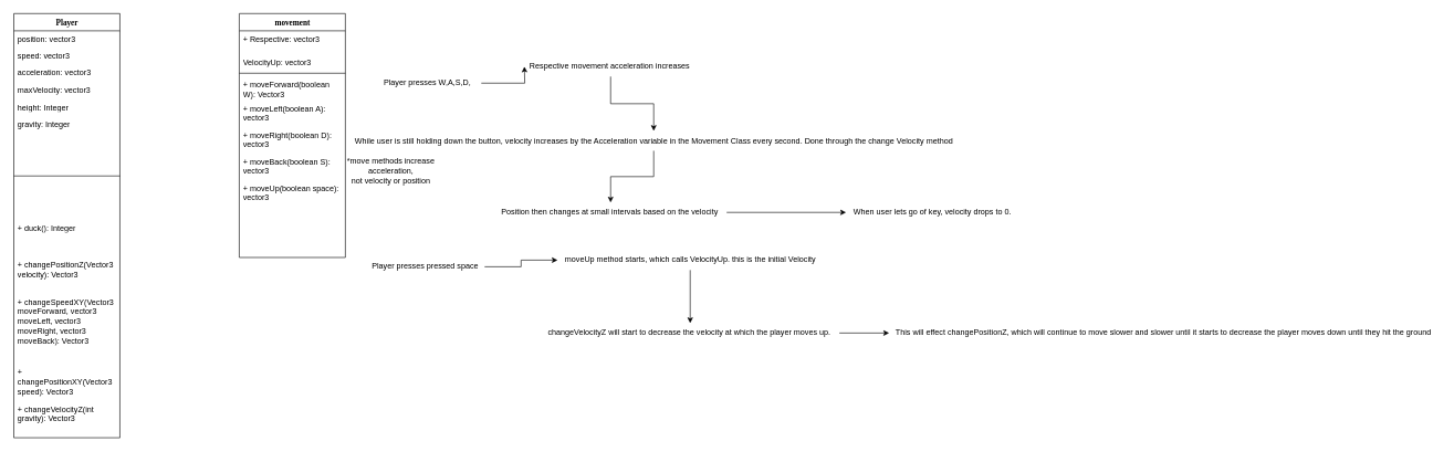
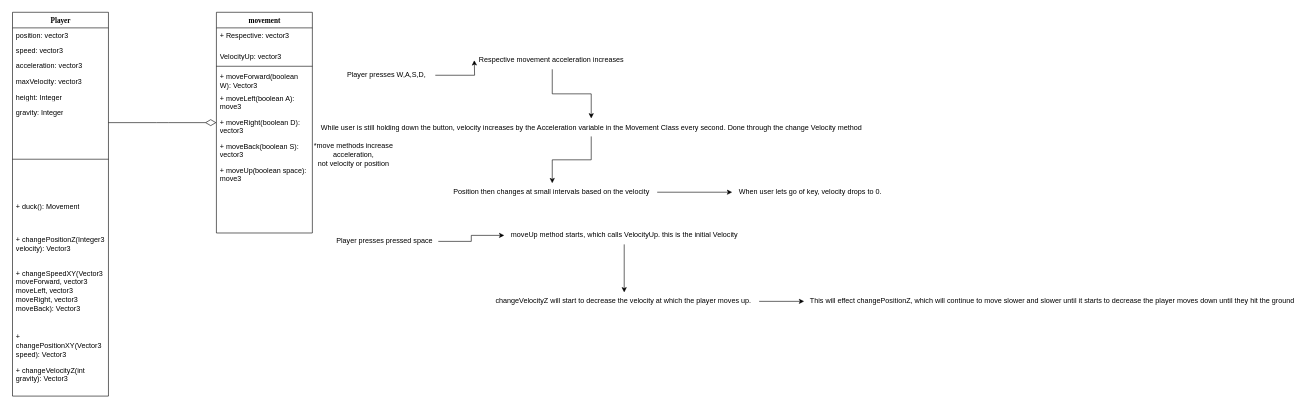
  <mxCell id="0" />
  <mxCell id="1" parent="0" />
  <mxCell id="2" value="Player" style="swimlane;html=1;fontStyle=1;align=center;verticalAlign=top;childLayout=stackLayout;horizontal=1;startSize=26;horizontalStack=0;resizeParent=1;resizeLast=0;collapsible=1;marginBottom=0;swimlaneFillColor=#ffffff;rounded=0;shadow=0;comic=0;labelBackgroundColor=none;strokeWidth=1;fillColor=none;fontFamily=Verdana;fontSize=12" parent="1" vertex="1"><mxGeometry x="20" y="20" width="160" height="640" as="geometry" /></mxCell>
  <mxCell id="3" value="position: vector3" style="text;html=1;strokeColor=none;fillColor=none;align=left;verticalAlign=top;spacingLeft=4;spacingRight=4;whiteSpace=wrap;overflow=hidden;rotatable=0;points=[[0,0.5],[1,0.5]];portConstraint=eastwest;" parent="2" vertex="1"><mxGeometry y="26" width="160" height="24" as="geometry" /></mxCell>
  <mxCell id="4" value="speed: vector3" style="text;html=1;strokeColor=none;fillColor=none;align=left;verticalAlign=top;spacingLeft=4;spacingRight=4;whiteSpace=wrap;overflow=hidden;rotatable=0;points=[[0,0.5],[1,0.5]];portConstraint=eastwest;" parent="2" vertex="1"><mxGeometry y="50" width="160" height="26" as="geometry" /></mxCell>
  <mxCell id="5" value="acceleration: vector3" style="text;html=1;strokeColor=none;fillColor=none;align=left;verticalAlign=top;spacingLeft=4;spacingRight=4;whiteSpace=wrap;overflow=hidden;rotatable=0;points=[[0,0.5],[1,0.5]];portConstraint=eastwest;" parent="2" vertex="1"><mxGeometry y="76" width="160" height="26" as="geometry" /></mxCell>
  <mxCell id="6" value="maxVelocity: vector3" style="text;html=1;strokeColor=none;fillColor=none;align=left;verticalAlign=top;spacingLeft=4;spacingRight=4;whiteSpace=wrap;overflow=hidden;rotatable=0;points=[[0,0.5],[1,0.5]];portConstraint=eastwest;" parent="2" vertex="1"><mxGeometry y="102" width="160" height="26" as="geometry" /></mxCell>
  <mxCell id="7" value="height: Integer" style="text;html=1;strokeColor=none;fillColor=none;align=left;verticalAlign=top;spacingLeft=4;spacingRight=4;whiteSpace=wrap;overflow=hidden;rotatable=0;points=[[0,0.5],[1,0.5]];portConstraint=eastwest;" parent="2" vertex="1"><mxGeometry y="128" width="160" height="26" as="geometry" /></mxCell>
  <mxCell id="8" value="gravity: Integer" style="text;html=1;strokeColor=none;fillColor=none;align=left;verticalAlign=top;spacingLeft=4;spacingRight=4;whiteSpace=wrap;overflow=hidden;rotatable=0;points=[[0,0.5],[1,0.5]];portConstraint=eastwest;" vertex="1" parent="2"><mxGeometry y="154" width="160" height="26" as="geometry" /></mxCell>
  <mxCell id="9" value="" style="line;html=1;strokeWidth=1;fillColor=none;align=left;verticalAlign=middle;spacingTop=-1;spacingLeft=3;spacingRight=3;rotatable=0;labelPosition=right;points=[];portConstraint=eastwest;" vertex="1" parent="2"><mxGeometry y="180" width="160" height="130" as="geometry" /></mxCell>
- <mxCell id="10" value="+ duck(): Integer" style="text;html=1;strokeColor=none;fillColor=none;align=left;verticalAlign=top;spacingLeft=4;spacingRight=4;whiteSpace=wrap;overflow=hidden;rotatable=0;points=[[0,0.5],[1,0.5]];portConstraint=eastwest;" vertex="1" parent="2"><mxGeometry y="310" width="160" height="56" as="geometry" /></mxCell>
- <mxCell id="11" value="+ changePositionZ(Vector3 velocity): Vector3" style="text;html=1;strokeColor=none;fillColor=none;align=left;verticalAlign=top;spacingLeft=4;spacingRight=4;whiteSpace=wrap;overflow=hidden;rotatable=0;points=[[0,0.5],[1,0.5]];portConstraint=eastwest;" vertex="1" parent="2"><mxGeometry y="366" width="160" height="56" as="geometry" /></mxCell>
+ <mxCell id="10" value="+ duck(): Movement" style="text;html=1;strokeColor=none;fillColor=none;align=left;verticalAlign=top;spacingLeft=4;spacingRight=4;whiteSpace=wrap;overflow=hidden;rotatable=0;points=[[0,0.5],[1,0.5]];portConstraint=eastwest;" vertex="1" parent="2"><mxGeometry y="310" width="160" height="56" as="geometry" /></mxCell>
+ <mxCell id="11" value="+ changePositionZ(Integer3 velocity): Vector3" style="text;html=1;strokeColor=none;fillColor=none;align=left;verticalAlign=top;spacingLeft=4;spacingRight=4;whiteSpace=wrap;overflow=hidden;rotatable=0;points=[[0,0.5],[1,0.5]];portConstraint=eastwest;" vertex="1" parent="2"><mxGeometry y="366" width="160" height="56" as="geometry" /></mxCell>
  <mxCell id="12" value="+ changeSpeedXY(Vector3 moveForward, vector3 moveLeft, vector3 moveRight, vector3 moveBack): Vector3" style="text;html=1;strokeColor=none;fillColor=none;align=left;verticalAlign=top;spacingLeft=4;spacingRight=4;whiteSpace=wrap;overflow=hidden;rotatable=0;points=[[0,0.5],[1,0.5]];portConstraint=eastwest;" vertex="1" parent="2"><mxGeometry y="422" width="160" height="106" as="geometry" /></mxCell>
  <mxCell id="13" value="+ changePositionXY(Vector3 speed): Vector3" style="text;html=1;strokeColor=none;fillColor=none;align=left;verticalAlign=top;spacingLeft=4;spacingRight=4;whiteSpace=wrap;overflow=hidden;rotatable=0;points=[[0,0.5],[1,0.5]];portConstraint=eastwest;" vertex="1" parent="2"><mxGeometry y="528" width="160" height="56" as="geometry" /></mxCell>
  <mxCell id="14" value="+ changeVelocityZ(int gravity): Vector3" style="text;html=1;strokeColor=none;fillColor=none;align=left;verticalAlign=top;spacingLeft=4;spacingRight=4;whiteSpace=wrap;overflow=hidden;rotatable=0;points=[[0,0.5],[1,0.5]];portConstraint=eastwest;" vertex="1" parent="2"><mxGeometry y="584" width="160" height="56" as="geometry" /></mxCell>
  <mxCell id="15" value="movement" style="swimlane;html=1;fontStyle=1;align=center;verticalAlign=top;childLayout=stackLayout;horizontal=1;startSize=26;horizontalStack=0;resizeParent=1;resizeLast=0;collapsible=1;marginBottom=0;swimlaneFillColor=#ffffff;rounded=0;shadow=0;comic=0;labelBackgroundColor=none;strokeWidth=1;fillColor=none;fontFamily=Verdana;fontSize=12" parent="1" vertex="1"><mxGeometry x="360" y="20" width="160" height="368" as="geometry" /></mxCell>
  <mxCell id="16" value="+ Respective: vector3" style="text;html=1;strokeColor=none;fillColor=none;align=left;verticalAlign=top;spacingLeft=4;spacingRight=4;whiteSpace=wrap;overflow=hidden;rotatable=0;points=[[0,0.5],[1,0.5]];portConstraint=eastwest;" parent="15" vertex="1"><mxGeometry y="26" width="160" height="34" as="geometry" /></mxCell>
  <mxCell id="17" value="VelocityUp: vector3" style="text;html=1;strokeColor=none;fillColor=none;align=left;verticalAlign=top;spacingLeft=4;spacingRight=4;whiteSpace=wrap;overflow=hidden;rotatable=0;points=[[0,0.5],[1,0.5]];portConstraint=eastwest;" parent="15" vertex="1"><mxGeometry y="60" width="160" height="26" as="geometry" /></mxCell>
  <mxCell id="18" value="" style="line;html=1;strokeWidth=1;fillColor=none;align=left;verticalAlign=middle;spacingTop=-1;spacingLeft=3;spacingRight=3;rotatable=0;labelPosition=right;points=[];portConstraint=eastwest;" parent="15" vertex="1"><mxGeometry y="86" width="160" height="8" as="geometry" /></mxCell>
  <mxCell id="19" value="+ moveForward(boolean W): Vector3" style="text;html=1;strokeColor=none;fillColor=none;align=left;verticalAlign=top;spacingLeft=4;spacingRight=4;whiteSpace=wrap;overflow=hidden;rotatable=0;points=[[0,0.5],[1,0.5]];portConstraint=eastwest;" parent="15" vertex="1"><mxGeometry y="94" width="160" height="36" as="geometry" /></mxCell>
- <mxCell id="20" value="+ moveLeft(boolean A): vector3" style="text;html=1;strokeColor=none;fillColor=none;align=left;verticalAlign=top;spacingLeft=4;spacingRight=4;whiteSpace=wrap;overflow=hidden;rotatable=0;points=[[0,0.5],[1,0.5]];portConstraint=eastwest;" parent="15" vertex="1"><mxGeometry y="130" width="160" height="40" as="geometry" /></mxCell>
+ <mxCell id="20" value="+ moveLeft(boolean A): move3" style="text;html=1;strokeColor=none;fillColor=none;align=left;verticalAlign=top;spacingLeft=4;spacingRight=4;whiteSpace=wrap;overflow=hidden;rotatable=0;points=[[0,0.5],[1,0.5]];portConstraint=eastwest;" parent="15" vertex="1"><mxGeometry y="130" width="160" height="40" as="geometry" /></mxCell>
  <mxCell id="21" value="+ moveRight(boolean D): vector3" style="text;html=1;strokeColor=none;fillColor=none;align=left;verticalAlign=top;spacingLeft=4;spacingRight=4;whiteSpace=wrap;overflow=hidden;rotatable=0;points=[[0,0.5],[1,0.5]];portConstraint=eastwest;" vertex="1" parent="15"><mxGeometry y="170" width="160" height="40" as="geometry" /></mxCell>
  <mxCell id="22" value="+ moveBack(boolean S): vector3" style="text;html=1;strokeColor=none;fillColor=none;align=left;verticalAlign=top;spacingLeft=4;spacingRight=4;whiteSpace=wrap;overflow=hidden;rotatable=0;points=[[0,0.5],[1,0.5]];portConstraint=eastwest;" parent="15" vertex="1"><mxGeometry y="210" width="160" height="40" as="geometry" /></mxCell>
- <mxCell id="23" value="+ moveUp(boolean space): vector3" style="text;html=1;strokeColor=none;fillColor=none;align=left;verticalAlign=top;spacingLeft=4;spacingRight=4;whiteSpace=wrap;overflow=hidden;rotatable=0;points=[[0,0.5],[1,0.5]];portConstraint=eastwest;" vertex="1" parent="15"><mxGeometry y="250" width="160" height="40" as="geometry" /></mxCell>
+ <mxCell id="23" value="+ moveUp(boolean space): move3" style="text;html=1;strokeColor=none;fillColor=none;align=left;verticalAlign=top;spacingLeft=4;spacingRight=4;whiteSpace=wrap;overflow=hidden;rotatable=0;points=[[0,0.5],[1,0.5]];portConstraint=eastwest;" vertex="1" parent="15"><mxGeometry y="250" width="160" height="40" as="geometry" /></mxCell>
+ <mxCell id="24" style="edgeStyle=elbowEdgeStyle;html=1;labelBackgroundColor=none;startFill=0;startSize=8;endArrow=diamondThin;endFill=0;endSize=16;fontFamily=Verdana;fontSize=12;elbow=vertical;" parent="1" source="2" target="15" edge="1"><mxGeometry relative="1" as="geometry"><mxPoint x="180" y="196.882" as="sourcePoint" /></mxGeometry></mxCell>
  <mxCell id="25" value="*move methods increase&amp;nbsp;&lt;div&gt;acceleration,&amp;nbsp;&lt;div&gt;not velocity or position&amp;nbsp;&lt;/div&gt;&lt;/div&gt;" style="text;html=1;align=center;verticalAlign=middle;resizable=0;points=[];autosize=1;strokeColor=none;fillColor=none;" vertex="1" parent="1"><mxGeometry x="510" y="227" width="160" height="60" as="geometry" /></mxCell>
  <mxCell id="26" style="edgeStyle=orthogonalEdgeStyle;rounded=0;orthogonalLoop=1;jettySize=auto;html=1;" edge="1" parent="1" source="27"><mxGeometry relative="1" as="geometry"><mxPoint x="790" y="100" as="targetPoint" /></mxGeometry></mxCell>
  <mxCell id="27" value="Player presses W,A,S,D,&amp;nbsp;" style="text;html=1;align=center;verticalAlign=middle;resizable=0;points=[];autosize=1;strokeColor=none;fillColor=none;" vertex="1" parent="1"><mxGeometry x="565" y="110" width="160" height="30" as="geometry" /></mxCell>
  <mxCell id="28" value="" style="edgeStyle=orthogonalEdgeStyle;rounded=0;orthogonalLoop=1;jettySize=auto;html=1;" edge="1" parent="1" source="29" target="31"><mxGeometry relative="1" as="geometry" /></mxCell>
  <mxCell id="29" value="Respective movement acceleration increases&amp;nbsp;" style="text;html=1;align=center;verticalAlign=middle;resizable=0;points=[];autosize=1;strokeColor=none;fillColor=none;" vertex="1" parent="1"><mxGeometry x="785" y="85" width="270" height="30" as="geometry" /></mxCell>
  <mxCell id="30" value="" style="edgeStyle=orthogonalEdgeStyle;rounded=0;orthogonalLoop=1;jettySize=auto;html=1;" edge="1" parent="1" source="31" target="33"><mxGeometry relative="1" as="geometry" /></mxCell>
  <mxCell id="31" value="While user is still holding down the button, velocity increases by the Acceleration variable in the Movement Class every second. Done through the change Velocity method" style="text;html=1;align=center;verticalAlign=middle;resizable=0;points=[];autosize=1;strokeColor=none;fillColor=none;" vertex="1" parent="1"><mxGeometry x="520" y="197" width="930" height="30" as="geometry" /></mxCell>
  <mxCell id="32" value="" style="edgeStyle=orthogonalEdgeStyle;rounded=0;orthogonalLoop=1;jettySize=auto;html=1;" edge="1" parent="1" source="33" target="40"><mxGeometry relative="1" as="geometry" /></mxCell>
  <mxCell id="33" value="Position then changes at small intervals based on the velocity&amp;nbsp;" style="text;html=1;align=center;verticalAlign=middle;resizable=0;points=[];autosize=1;strokeColor=none;fillColor=none;" vertex="1" parent="1"><mxGeometry x="745" y="305" width="350" height="30" as="geometry" /></mxCell>
  <mxCell id="34" value="" style="edgeStyle=orthogonalEdgeStyle;rounded=0;orthogonalLoop=1;jettySize=auto;html=1;" edge="1" parent="1" source="35" target="37"><mxGeometry relative="1" as="geometry" /></mxCell>
  <mxCell id="35" value="Player presses pressed space" style="text;html=1;align=center;verticalAlign=middle;resizable=0;points=[];autosize=1;strokeColor=none;fillColor=none;" vertex="1" parent="1"><mxGeometry x="550" y="387" width="180" height="30" as="geometry" /></mxCell>
  <mxCell id="36" value="" style="edgeStyle=orthogonalEdgeStyle;rounded=0;orthogonalLoop=1;jettySize=auto;html=1;" edge="1" parent="1" source="37" target="39"><mxGeometry relative="1" as="geometry" /></mxCell>
  <mxCell id="37" value="moveUp method starts, which calls VelocityUp. this is the initial Velocity" style="text;html=1;align=center;verticalAlign=middle;resizable=0;points=[];autosize=1;strokeColor=none;fillColor=none;" vertex="1" parent="1"><mxGeometry x="840" y="377" width="400" height="30" as="geometry" /></mxCell>
  <mxCell id="38" value="" style="edgeStyle=orthogonalEdgeStyle;rounded=0;orthogonalLoop=1;jettySize=auto;html=1;" edge="1" parent="1" source="39" target="41"><mxGeometry relative="1" as="geometry" /></mxCell>
  <mxCell id="39" value="changeVelocityZ will start to decrease the velocity at which the player moves up.&amp;nbsp;" style="text;html=1;align=center;verticalAlign=middle;resizable=0;points=[];autosize=1;strokeColor=none;fillColor=none;" vertex="1" parent="1"><mxGeometry x="815" y="487" width="450" height="30" as="geometry" /></mxCell>
- <mxCell id="40" value="When user lets go of key, velocity drops to 0." style="text;html=1;align=center;verticalAlign=middle;resizable=0;points=[];autosize=1;strokeColor=none;fillColor=none;" vertex="1" parent="1"><mxGeometry x="1275" y="305" width="260" height="30" as="geometry" /></mxCell>
+ <mxCell id="40" value="When user lets go of key, velocity drops to 0." style="text;html=1;align=center;verticalAlign=middle;resizable=0;points=[];autosize=1;strokeColor=none;fillColor=none;" vertex="1" parent="1"><mxGeometry x="1220" y="305" width="260" height="30" as="geometry" /></mxCell>
  <mxCell id="41" value="This will effect changePositionZ, which will continue to move slower and slower until it starts to decrease the player moves down until they hit the ground&amp;nbsp;" style="text;html=1;align=center;verticalAlign=middle;resizable=0;points=[];autosize=1;strokeColor=none;fillColor=none;" vertex="1" parent="1"><mxGeometry x="1340" y="487" width="830" height="30" as="geometry" /></mxCell>
